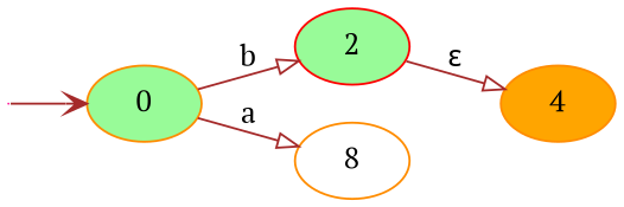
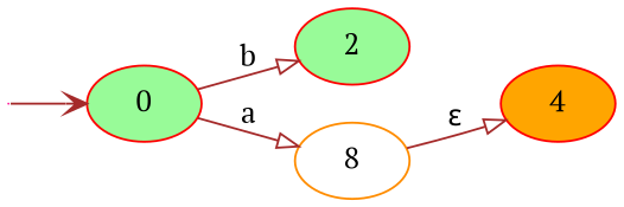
  digraph {
    fontname="PT Serif"
    rankdir=LR
    node [color=darkorange fillcolor=palegreen fontname="PT Serif" style=filled]
    edge [arrowhead=onormal color=brown fontname="PT Serif"]
    fictitious [color=deeppink fillcolor=lightpink height=0 shape=point width=0]
-   0
+   0 [color=red]
    2 [color=red]
    n4 [fillcolor=white label=8]
-   4 [fillcolor=orange]
+   4 [color=red fillcolor=orange]
    fictitious -> 0 [arrowhead=vee]
    0 -> 2 [label=b]
    0 -> n4 [label=a]
-   2 -> 4 [label="ε"]
+   n4 -> 4 [label="ε"]
  }
